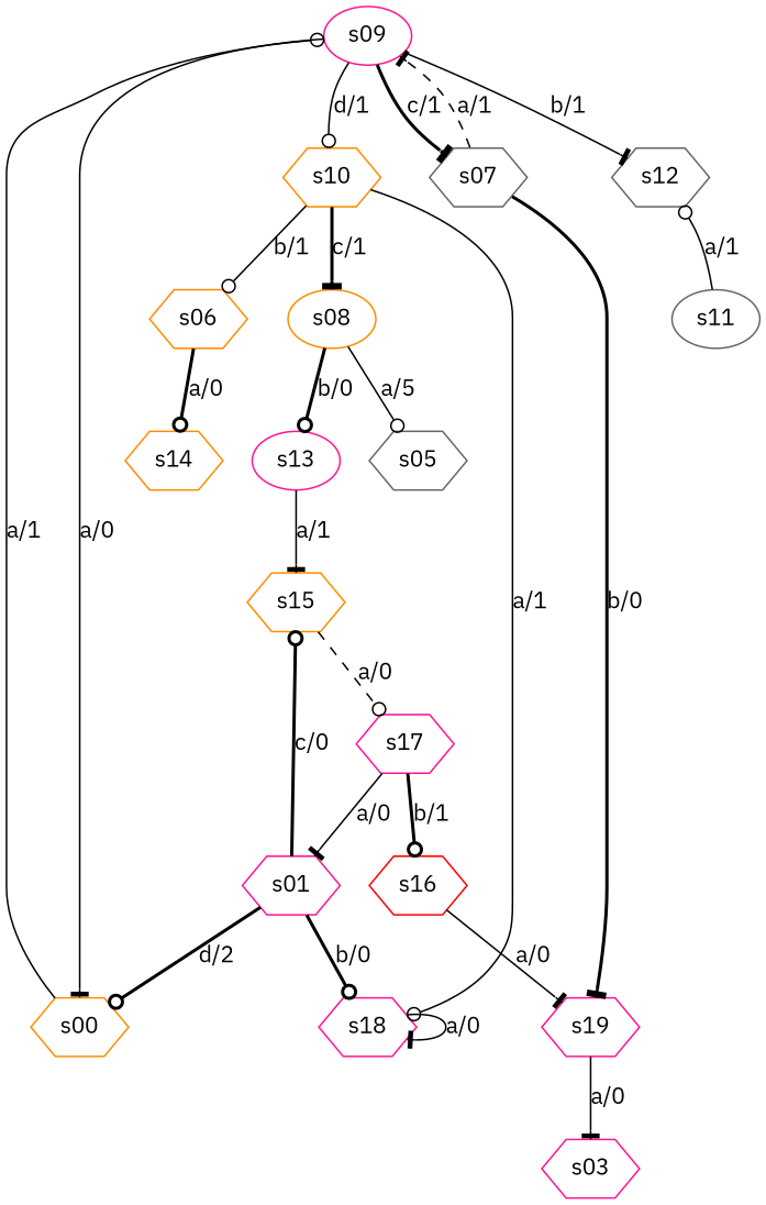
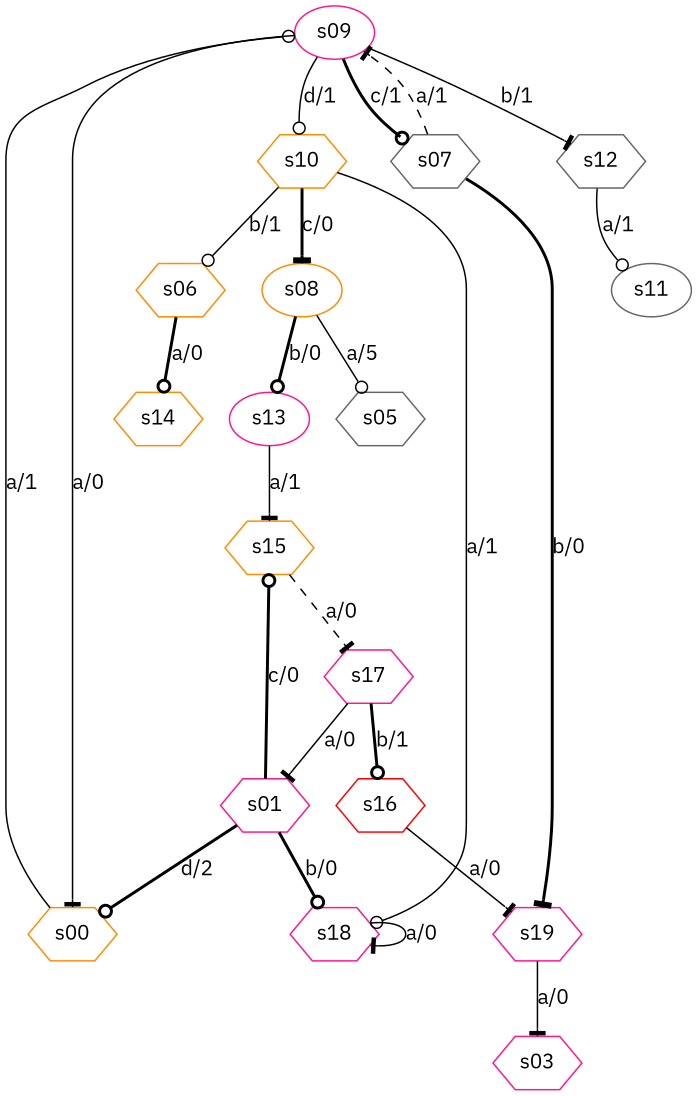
  digraph {
    fontname="IBM Plex Sans"
    node [color=deeppink fontname="IBM Plex Sans" shape=hexagon]
    edge [arrowhead=odot fontname="IBM Plex Sans" style=solid]
    s09 [shape=ellipse]
    s00 [color=darkorange]
    s07 [color=gray40]
    s12 [color=gray40]
    s10 [color=darkorange]
    s19
    s11 [color=gray40 shape=ellipse]
    s18
    s06 [color=darkorange]
    s08 [color=darkorange shape=ellipse]
    s01
    s15 [color=darkorange]
    s17
    s16 [color=red]
    s14 [color=darkorange]
    s03
    s05 [color=gray40]
    s13 [shape=ellipse]
    s09 -> s00 [arrowhead=tee label="a/0"]
-   s09 -> s07 [arrowhead=tee label="c/1" style=bold]
+   s09 -> s07 [label="c/1" style=bold]
    s09 -> s12 [arrowhead=tee label="b/1"]
    s09 -> s10 [label="d/1"]
    s00 -> s09 [label="a/1"]
    s07 -> s09 [arrowhead=tee label="a/1" style=dashed]
    s07 -> s19 [arrowhead=tee label="b/0" style=bold]
-   s11 -> s12 [label="a/1"]
+   s12 -> s11 [label="a/1"]
    s10 -> s18 [label="a/1"]
    s10 -> s06 [label="b/1"]
-   s10 -> s08 [arrowhead=tee label="c/1" style=bold]
+   s10 -> s08 [arrowhead=tee label="c/0" style=bold]
    s19 -> s03 [arrowhead=tee label="a/0"]
    s18 -> s18 [arrowhead=tee label="a/0"]
    s06 -> s14 [label="a/0" style=bold]
    s08 -> s05 [label="a/5"]
    s08 -> s13 [label="b/0" style=bold]
    s01 -> s00 [label="d/2" style=bold]
    s01 -> s18 [label="b/0" style=bold]
    s01 -> s15 [label="c/0" style=bold]
-   s15 -> s17 [label="a/0" style=dashed]
+   s15 -> s17 [arrowhead=tee label="a/0" style=dashed]
    s17 -> s01 [arrowhead=tee label="a/0"]
    s17 -> s16 [label="b/1" style=bold]
    s16 -> s19 [arrowhead=tee label="a/0"]
    s13 -> s15 [arrowhead=tee label="a/1"]
  }
